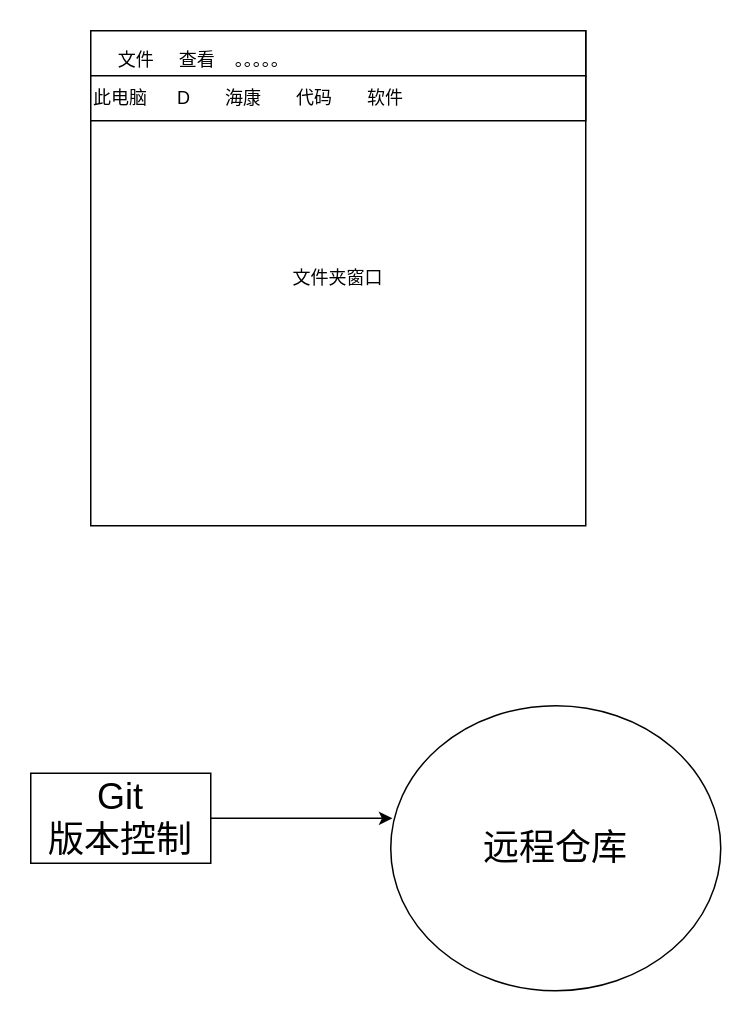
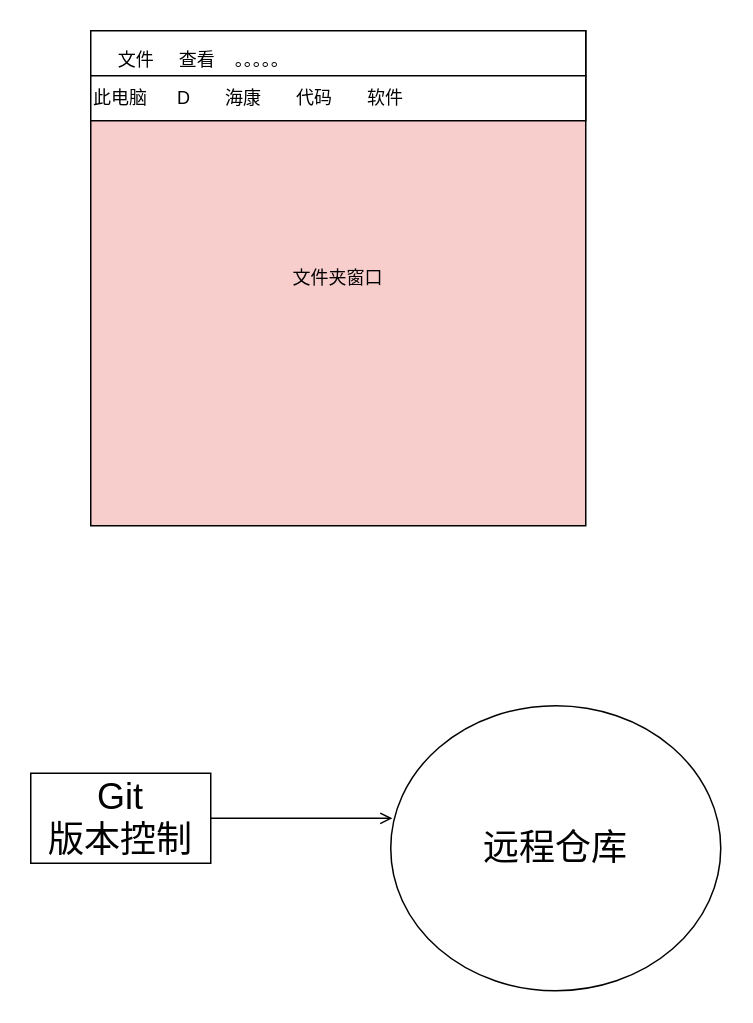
  <mxCell id="0" />
  <mxCell id="1" parent="0" />
- <mxCell id="2" value="文件夹窗口" style="whiteSpace=wrap;html=1;aspect=fixed;" vertex="1" parent="1"><mxGeometry x="60" y="20" width="330" height="330" as="geometry" /></mxCell>
+ <mxCell id="2" value="文件夹窗口" style="whiteSpace=wrap;html=1;aspect=fixed;fillColor=#f8cecc;" vertex="1" parent="1"><mxGeometry x="60" y="20" width="330" height="330" as="geometry" /></mxCell>
  <mxCell id="3" value="" style="rounded=0;whiteSpace=wrap;html=1;" vertex="1" parent="1"><mxGeometry x="60" y="20" width="330" height="30" as="geometry" /></mxCell>
  <mxCell id="4" value="文件&amp;nbsp; &amp;nbsp; &amp;nbsp;查看&amp;nbsp; &amp;nbsp; 。。。。。" style="text;html=1;align=center;verticalAlign=middle;resizable=0;points=[];autosize=1;strokeColor=none;fillColor=none;" vertex="1" parent="1"><mxGeometry x="60" y="30" width="150" height="20" as="geometry" /></mxCell>
  <mxCell id="5" value="此电脑&amp;nbsp; &amp;nbsp; &amp;nbsp; D&amp;nbsp; &amp;nbsp; &amp;nbsp; &amp;nbsp;海康&amp;nbsp; &amp;nbsp; &amp;nbsp; &amp;nbsp;代码&amp;nbsp; &amp;nbsp; &amp;nbsp; &amp;nbsp;软件" style="rounded=0;whiteSpace=wrap;html=1;align=left;" vertex="1" parent="1"><mxGeometry x="60" y="50" width="330" height="30" as="geometry" /></mxCell>
- <mxCell id="6" style="edgeStyle=orthogonalEdgeStyle;rounded=0;orthogonalLoop=1;jettySize=auto;html=1;entryX=0.005;entryY=0.395;entryDx=0;entryDy=0;entryPerimeter=0;fontSize=24;" edge="1" parent="1" source="7" target="8"><mxGeometry relative="1" as="geometry" /></mxCell>
+ <mxCell id="6" style="edgeStyle=orthogonalEdgeStyle;rounded=0;orthogonalLoop=1;jettySize=auto;html=1;entryX=0.005;entryY=0.395;entryDx=0;entryDy=0;entryPerimeter=0;fontSize=24;endArrow=open;" edge="1" parent="1" source="7" target="8"><mxGeometry relative="1" as="geometry" /></mxCell>
  <mxCell id="7" value="&lt;font style=&quot;font-size: 24px&quot;&gt;Git&lt;br&gt;版本控制&lt;br&gt;&lt;/font&gt;" style="rounded=0;whiteSpace=wrap;html=1;" vertex="1" parent="1"><mxGeometry x="20" y="515" width="120" height="60" as="geometry" /></mxCell>
  <mxCell id="8" value="远程仓库" style="ellipse;whiteSpace=wrap;html=1;fontSize=24;" vertex="1" parent="1"><mxGeometry x="260" y="470" width="220" height="190" as="geometry" /></mxCell>
